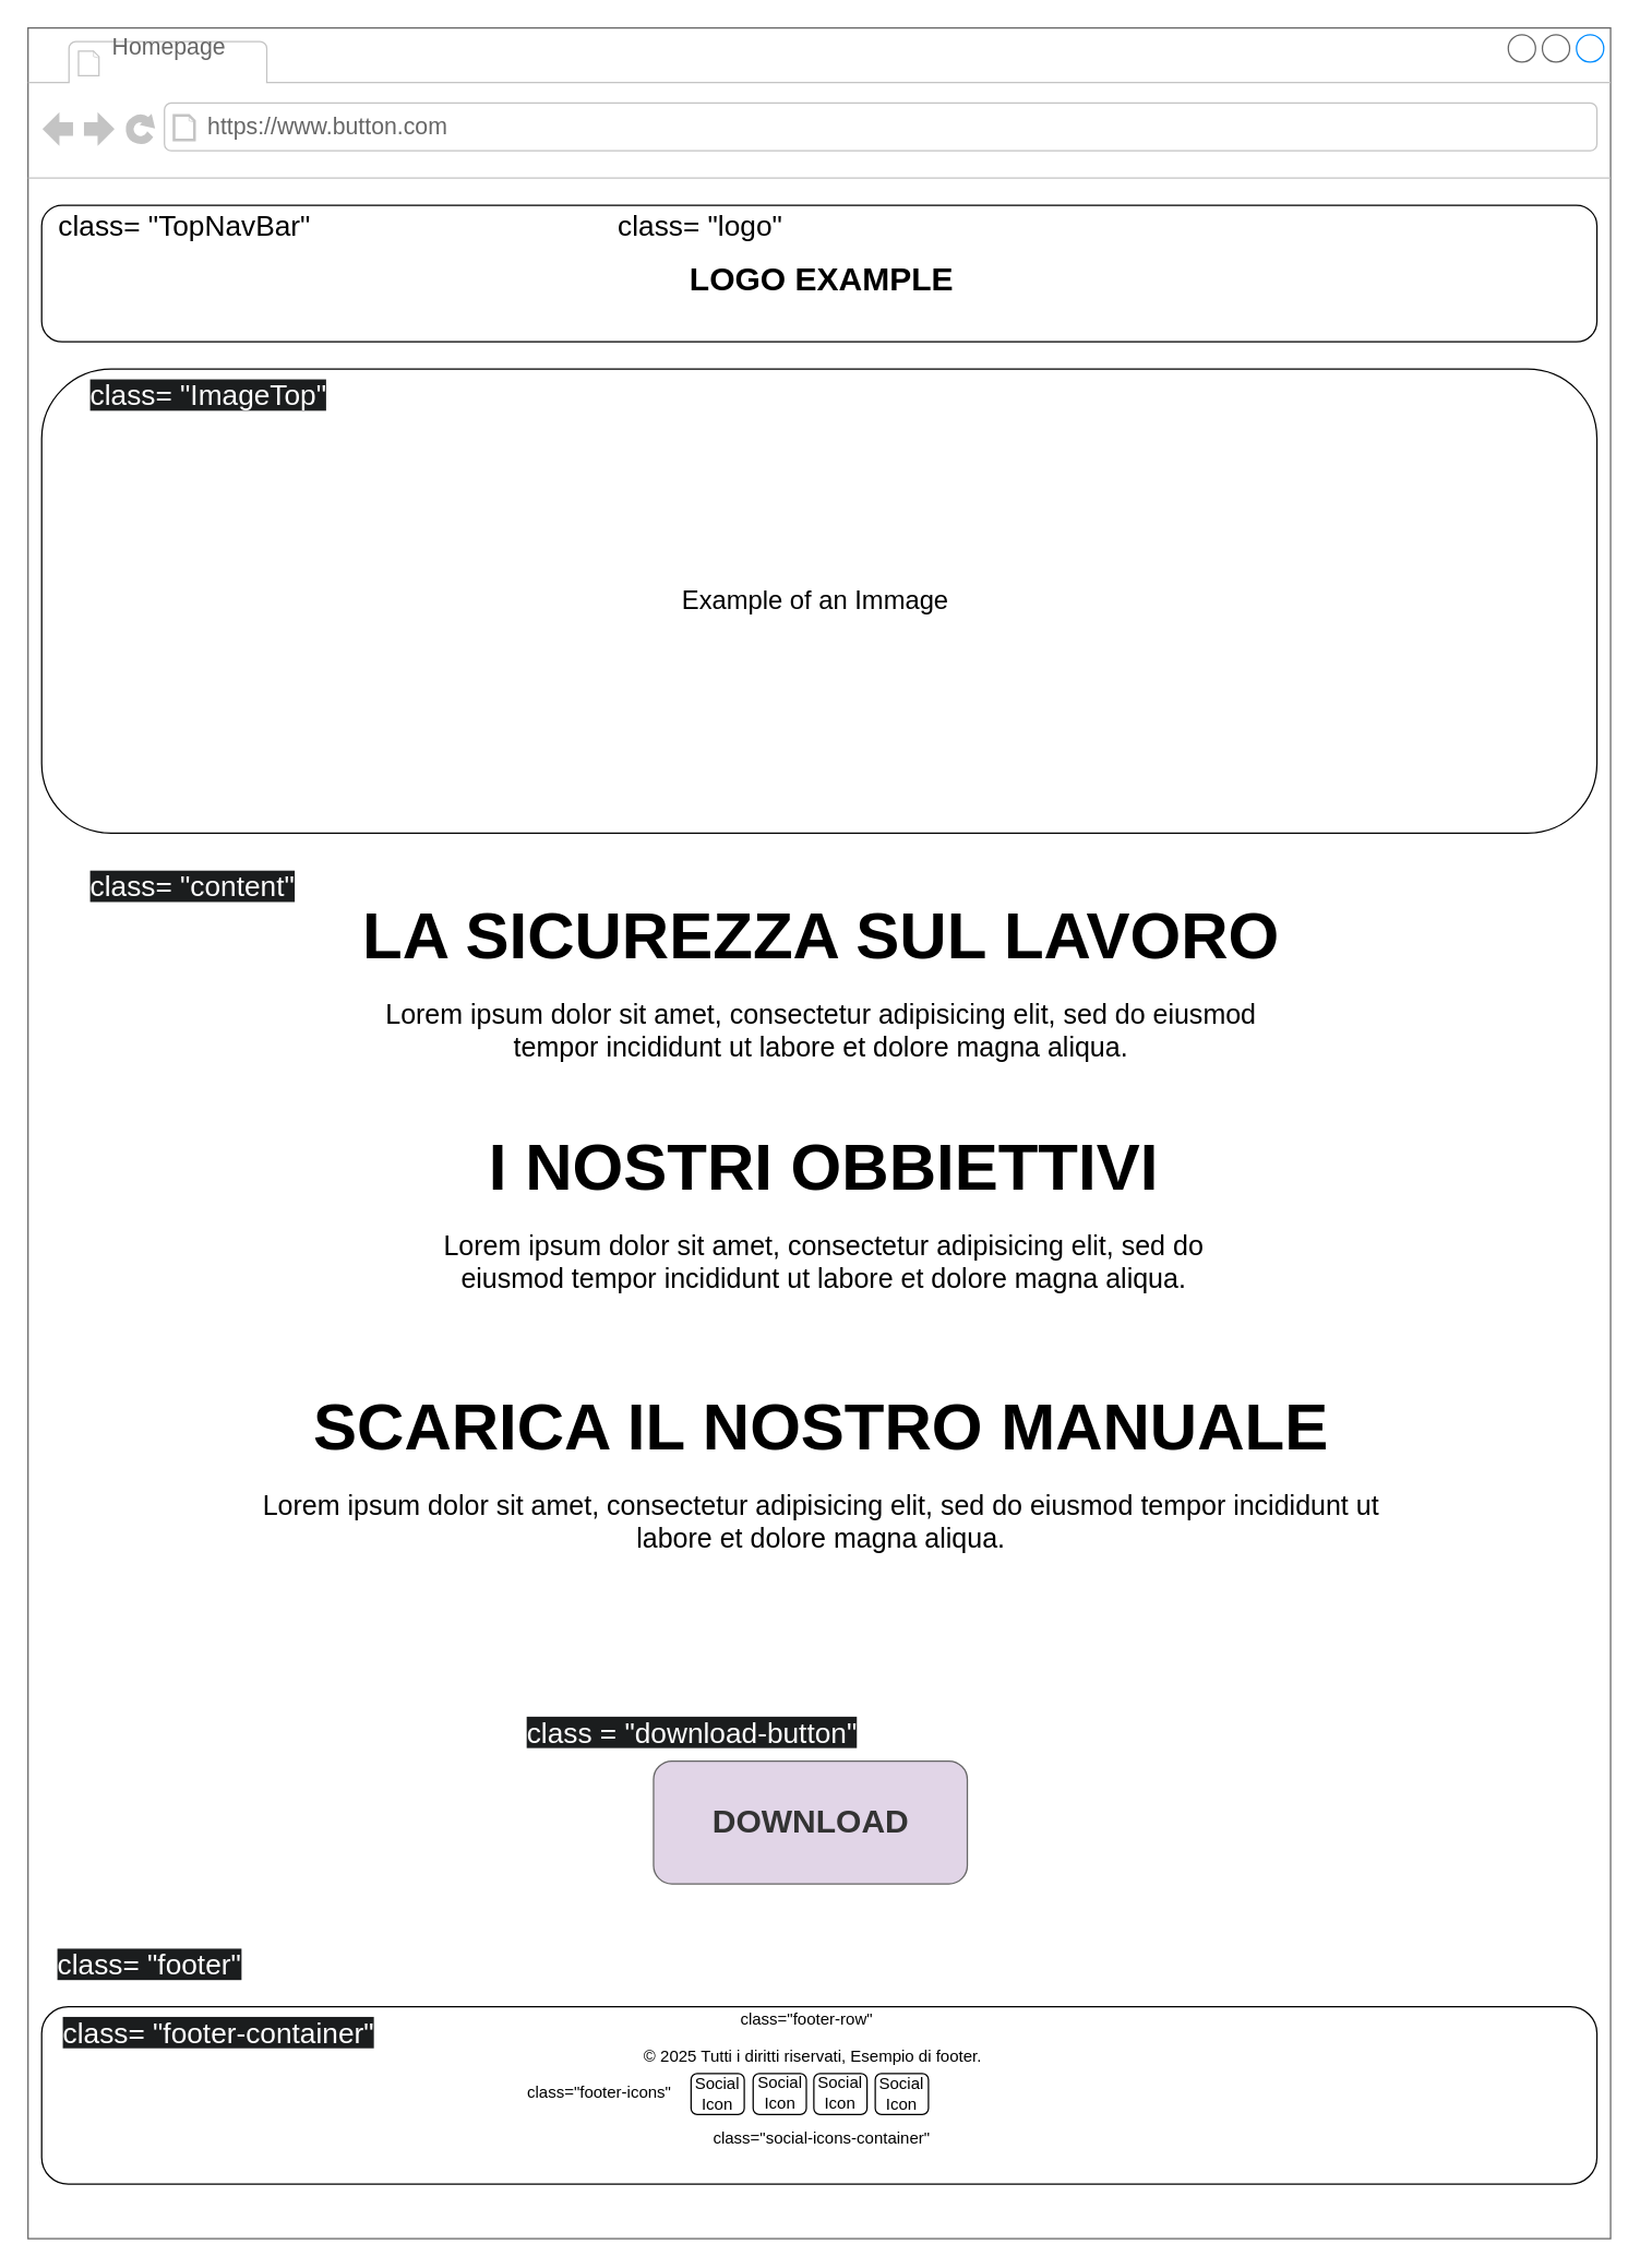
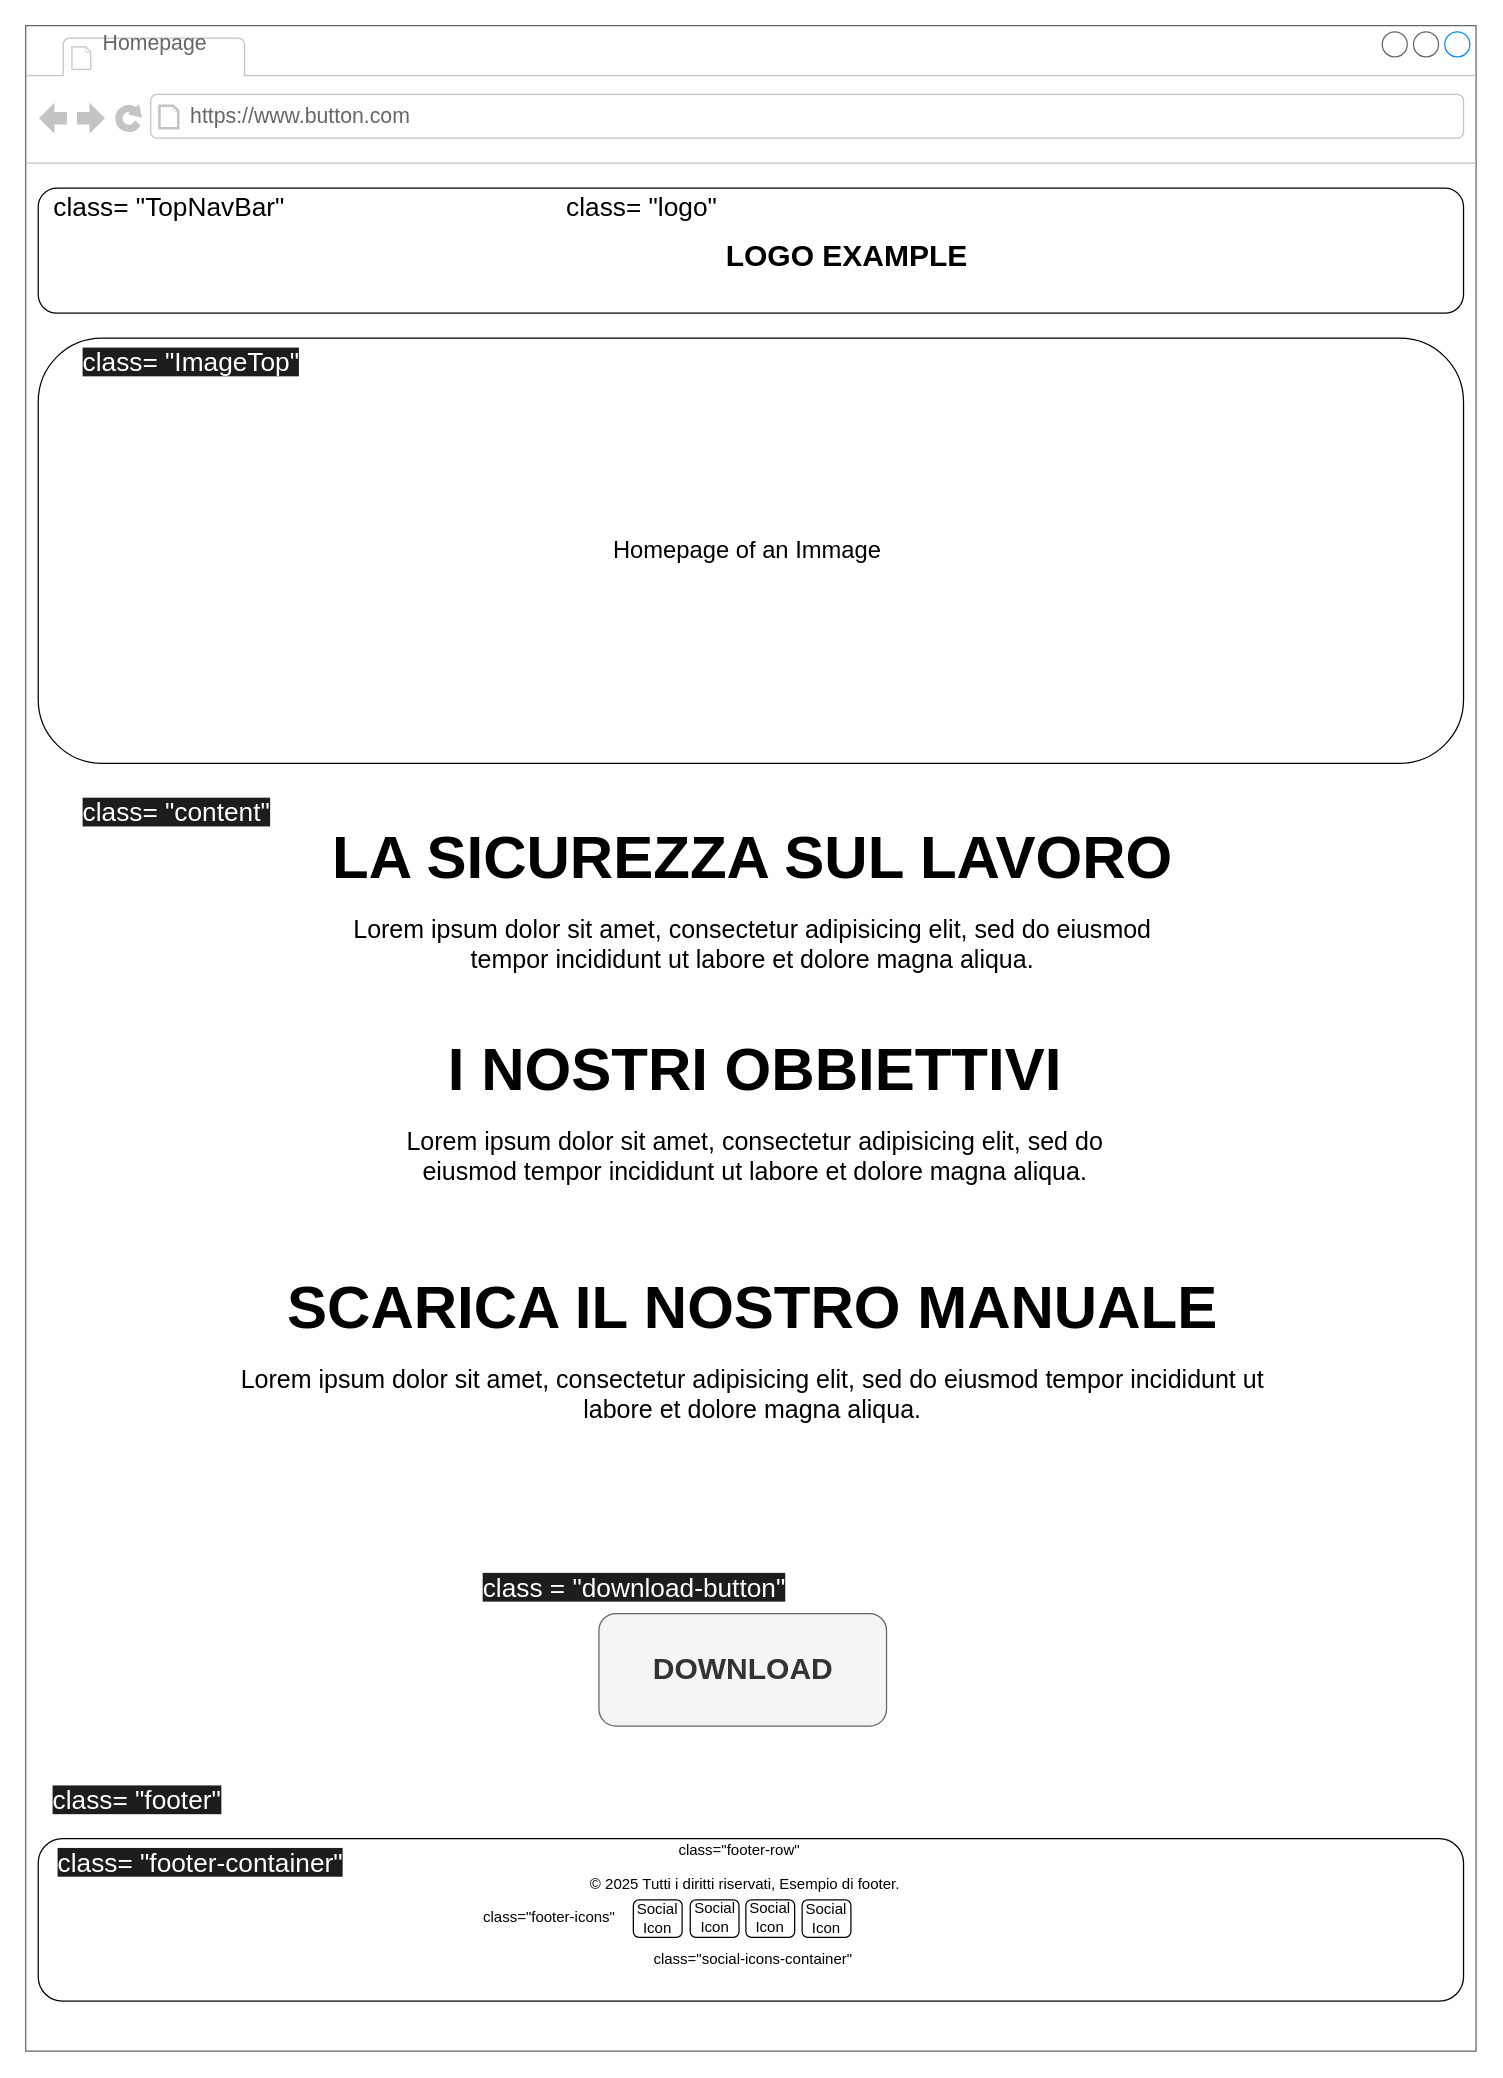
  <mxCell id="0" />
  <mxCell id="1" parent="0" />
  <mxCell id="2" value="" style="strokeWidth=1;shadow=0;dashed=0;align=center;html=1;shape=mxgraph.mockup.containers.browserWindow;rSize=0;strokeColor=#666666;strokeColor2=#008cff;strokeColor3=#c4c4c4;mainText=,;recursiveResize=0;fillColor=default;" parent="1" vertex="1"><mxGeometry x="20" width="1160" height="1620" as="geometry" y="20" /></mxCell>
  <mxCell id="3" value="Homepage" style="strokeWidth=1;shadow=0;dashed=0;align=center;html=1;shape=mxgraph.mockup.containers.anchor;fontSize=17;fontColor=#666666;align=left;whiteSpace=wrap;" parent="2" vertex="1"><mxGeometry x="60" y="2" width="110" height="26" as="geometry" /></mxCell>
  <mxCell id="4" value="https://www.button.com" style="strokeWidth=1;shadow=0;dashed=0;align=center;html=1;shape=mxgraph.mockup.containers.anchor;rSize=0;fontSize=17;fontColor=#666666;align=left;" parent="2" vertex="1"><mxGeometry x="130" y="60" width="250" height="26" as="geometry" /></mxCell>
  <mxCell id="5" value="" style="rounded=1;whiteSpace=wrap;html=1;" parent="2" vertex="1"><mxGeometry x="10" y="130" width="1140" height="100" as="geometry" /></mxCell>
- <mxCell id="6" value="&lt;font face=&quot;Helvetica&quot; style=&quot;font-size: 24px;&quot;&gt;&lt;b style=&quot;&quot;&gt;LOGO EXAMPLE&lt;/b&gt;&lt;/font&gt;" style="text;html=1;align=center;verticalAlign=middle;whiteSpace=wrap;rounded=0;strokeWidth=2;" parent="2" vertex="1"><mxGeometry x="461.5" y="170" width="240" height="30" as="geometry" /></mxCell>
- <mxCell id="7" value="&lt;span style=&quot;font-size: 24px;&quot;&gt;&lt;b&gt;DOWNLOAD&lt;/b&gt;&lt;/span&gt;" style="rounded=1;fillColor=#e1d5e7;strokeColor=#666666;html=1;whiteSpace=wrap;fontColor=#333333;align=center;verticalAlign=middle;fontStyle=0;fontSize=12;sketch=0;" parent="2" vertex="1"><mxGeometry x="458.5" y="1270" width="230" height="90" as="geometry" /></mxCell>
+ <mxCell id="6" value="&lt;font face=&quot;Helvetica&quot; style=&quot;font-size: 24px;&quot;&gt;&lt;b style=&quot;&quot;&gt;LOGO EXAMPLE&lt;/b&gt;&lt;/font&gt;" style="text;html=1;align=center;verticalAlign=middle;whiteSpace=wrap;rounded=0;strokeWidth=2;" parent="2" vertex="1"><mxGeometry x="536.5" y="170" width="240" height="30" as="geometry" /></mxCell>
+ <mxCell id="7" value="&lt;span style=&quot;font-size: 24px;&quot;&gt;&lt;b&gt;DOWNLOAD&lt;/b&gt;&lt;/span&gt;" style="rounded=1;fillColor=#f5f5f5;strokeColor=#666666;html=1;whiteSpace=wrap;fontColor=#333333;align=center;verticalAlign=middle;fontStyle=0;fontSize=12;sketch=0;" parent="2" vertex="1"><mxGeometry x="458.5" y="1270" width="230" height="90" as="geometry" /></mxCell>
  <mxCell id="8" value="&lt;h1 style=&quot;text-align: center; margin-top: 0px;&quot;&gt;&lt;font style=&quot;font-size: 48px;&quot;&gt;I NOSTRI OBBIETTIVI&lt;/font&gt;&lt;/h1&gt;&lt;p style=&quot;text-align: center;&quot;&gt;&lt;font style=&quot;font-size: 20px;&quot;&gt;Lorem ipsum dolor sit amet, consectetur adipisicing elit, sed do eiusmod tempor incididunt ut labore et dolore magna aliqua.&lt;/font&gt;&lt;/p&gt;" style="text;html=1;whiteSpace=wrap;overflow=hidden;rounded=0;" parent="2" vertex="1"><mxGeometry x="280" y="800" width="605" height="190" as="geometry" /></mxCell>
  <mxCell id="9" value="&lt;h1 style=&quot;text-align: center; margin-top: 0px;&quot;&gt;&lt;font style=&quot;font-size: 48px;&quot;&gt;LA SICUREZZA SUL LAVORO&lt;/font&gt;&lt;/h1&gt;&lt;p style=&quot;text-align: center;&quot;&gt;&lt;font style=&quot;font-size: 20px;&quot;&gt;Lorem ipsum dolor sit amet, consectetur adipisicing elit, sed do eiusmod tempor incididunt ut labore et dolore magna aliqua.&lt;/font&gt;&lt;/p&gt;" style="text;html=1;whiteSpace=wrap;overflow=hidden;rounded=0;" parent="2" vertex="1"><mxGeometry x="228.75" y="630" width="702.5" height="190" as="geometry" /></mxCell>
- <mxCell id="10" value="&lt;font style=&quot;font-size: 19px;&quot;&gt;Example of an Immage&amp;nbsp;&lt;/font&gt;" style="rounded=1;whiteSpace=wrap;html=1;align=center;" parent="2" vertex="1"><mxGeometry x="10" y="250" width="1140" height="340" as="geometry" /></mxCell>
+ <mxCell id="10" value="&lt;font style=&quot;font-size: 19px;&quot;&gt;Homepage of an Immage&amp;nbsp;&lt;/font&gt;" style="rounded=1;whiteSpace=wrap;html=1;align=center;" parent="2" vertex="1"><mxGeometry x="10" y="250" width="1140" height="340" as="geometry" /></mxCell>
  <mxCell id="11" value="&lt;h1 style=&quot;text-align: center; margin-top: 0px;&quot;&gt;&lt;span style=&quot;font-size: 48px;&quot;&gt;SCARICA IL NOSTRO MANUALE&lt;/span&gt;&lt;/h1&gt;&lt;p style=&quot;text-align: center;&quot;&gt;&lt;font style=&quot;font-size: 20px;&quot;&gt;Lorem ipsum dolor sit amet, consectetur adipisicing elit, sed do eiusmod tempor incididunt ut labore et dolore magna aliqua.&lt;/font&gt;&lt;/p&gt;" style="text;html=1;whiteSpace=wrap;overflow=hidden;rounded=0;" parent="2" vertex="1"><mxGeometry x="153.75" y="990" width="852.5" height="190" as="geometry" /></mxCell>
  <mxCell id="12" value="" style="rounded=1;whiteSpace=wrap;html=1;" parent="2" vertex="1"><mxGeometry x="10" y="1450" width="1140" height="130" as="geometry" /></mxCell>
  <mxCell id="13" value="© 2025 Tutti i diritti riservati, Esempio di footer." style="text;html=1;align=center;verticalAlign=middle;whiteSpace=wrap;rounded=0;" parent="2" vertex="1"><mxGeometry x="411" y="1472" width="329" height="30" as="geometry" /></mxCell>
  <mxCell id="14" value="Social Icon" style="text;html=1;align=center;verticalAlign=middle;whiteSpace=wrap;rounded=0;" parent="2" vertex="1"><mxGeometry x="491" y="1504" width="29" height="20" as="geometry" /></mxCell>
  <mxCell id="15" value="Social Icon" style="text;html=1;align=center;verticalAlign=middle;whiteSpace=wrap;rounded=0;" parent="2" vertex="1"><mxGeometry x="536.5" y="1503" width="29" height="20" as="geometry" /></mxCell>
  <mxCell id="16" value="Social Icon" style="text;html=1;align=center;verticalAlign=middle;whiteSpace=wrap;rounded=0;" parent="2" vertex="1"><mxGeometry x="581" y="1503" width="29" height="20" as="geometry" /></mxCell>
  <mxCell id="17" value="Social Icon" style="text;html=1;align=center;verticalAlign=middle;whiteSpace=wrap;rounded=0;" parent="2" vertex="1"><mxGeometry x="626" y="1504" width="29" height="20" as="geometry" /></mxCell>
  <mxCell id="18" value="" style="rounded=1;whiteSpace=wrap;html=1;fillColor=none;" parent="2" vertex="1"><mxGeometry x="486" y="1499" width="39" height="30" as="geometry" /></mxCell>
  <mxCell id="19" value="" style="rounded=1;whiteSpace=wrap;html=1;fillColor=none;" parent="2" vertex="1"><mxGeometry x="531.5" y="1499" width="39" height="30" as="geometry" /></mxCell>
  <mxCell id="20" value="" style="rounded=1;whiteSpace=wrap;html=1;fillColor=none;" parent="2" vertex="1"><mxGeometry x="621" y="1499" width="39" height="30" as="geometry" /></mxCell>
  <mxCell id="21" value="" style="rounded=1;whiteSpace=wrap;html=1;fillColor=none;" parent="2" vertex="1"><mxGeometry x="576" y="1499" width="39" height="30" as="geometry" /></mxCell>
  <mxCell id="22" value="&lt;font style=&quot;font-size: 21px;&quot;&gt;class= &quot;TopNavBar&quot;&lt;/font&gt;" style="text;html=1;align=center;verticalAlign=middle;whiteSpace=wrap;rounded=0;" parent="2" vertex="1"><mxGeometry x="7" y="130" width="216" height="30" as="geometry" /></mxCell>
  <mxCell id="23" value="&lt;span style=&quot;font-size: 21px;&quot;&gt;class= &quot;logo&quot;&lt;/span&gt;" style="text;html=1;align=center;verticalAlign=middle;whiteSpace=wrap;rounded=0;" parent="2" vertex="1"><mxGeometry x="380" y="130" width="226" height="30" as="geometry" /></mxCell>
  <mxCell id="24" value="&lt;span style=&quot;color: rgb(255, 255, 255); font-family: Helvetica; font-size: 21px; font-style: normal; font-variant-ligatures: normal; font-variant-caps: normal; font-weight: 400; letter-spacing: normal; orphans: 2; text-align: center; text-indent: 0px; text-transform: none; widows: 2; word-spacing: 0px; -webkit-text-stroke-width: 0px; white-space: normal; background-color: rgb(27, 29, 30); text-decoration-thickness: initial; text-decoration-style: initial; text-decoration-color: initial; float: none; display: inline !important;&quot;&gt;class= &quot;ImageTop&quot;&lt;/span&gt;" style="text;whiteSpace=wrap;html=1;" parent="2" vertex="1"><mxGeometry x="44" y="250" width="216" height="50" as="geometry" /></mxCell>
  <mxCell id="25" value="&lt;span style=&quot;color: rgb(255, 255, 255); font-family: Helvetica; font-size: 21px; font-style: normal; font-variant-ligatures: normal; font-variant-caps: normal; font-weight: 400; letter-spacing: normal; orphans: 2; text-align: center; text-indent: 0px; text-transform: none; widows: 2; word-spacing: 0px; -webkit-text-stroke-width: 0px; white-space: normal; background-color: rgb(27, 29, 30); text-decoration-thickness: initial; text-decoration-style: initial; text-decoration-color: initial; float: none; display: inline !important;&quot;&gt;class= &quot;content&quot;&lt;/span&gt;" style="text;whiteSpace=wrap;html=1;" parent="2" vertex="1"><mxGeometry x="44" y="610" width="181.25" height="50" as="geometry" /></mxCell>
  <mxCell id="26" value="&lt;span style=&quot;color: rgb(255, 255, 255); font-family: Helvetica; font-size: 21px; font-style: normal; font-variant-ligatures: normal; font-variant-caps: normal; font-weight: 400; letter-spacing: normal; orphans: 2; text-align: center; text-indent: 0px; text-transform: none; widows: 2; word-spacing: 0px; -webkit-text-stroke-width: 0px; white-space: normal; background-color: rgb(27, 29, 30); text-decoration-thickness: initial; text-decoration-style: initial; text-decoration-color: initial; float: none; display: inline !important;&quot;&gt;class = &quot;download-button&quot;&lt;/span&gt;" style="text;whiteSpace=wrap;html=1;" parent="2" vertex="1"><mxGeometry x="364" y="1230" width="256" height="50" as="geometry" /></mxCell>
  <mxCell id="27" value="&lt;span style=&quot;color: rgb(255, 255, 255); font-family: Helvetica; font-size: 21px; font-style: normal; font-variant-ligatures: normal; font-variant-caps: normal; font-weight: 400; letter-spacing: normal; orphans: 2; text-align: center; text-indent: 0px; text-transform: none; widows: 2; word-spacing: 0px; -webkit-text-stroke-width: 0px; white-space: normal; background-color: rgb(27, 29, 30); text-decoration-thickness: initial; text-decoration-style: initial; text-decoration-color: initial; float: none; display: inline !important;&quot;&gt;class= &quot;footer&quot;&lt;/span&gt;" style="text;whiteSpace=wrap;html=1;" parent="2" vertex="1"><mxGeometry x="20" y="1400" width="156" height="50" as="geometry" /></mxCell>
  <mxCell id="28" value="class=&quot;social-icons-container&quot;" style="text;html=1;align=center;verticalAlign=middle;whiteSpace=wrap;rounded=0;" parent="2" vertex="1"><mxGeometry x="411.5" y="1532" width="340" height="30" as="geometry" /></mxCell>
  <mxCell id="29" value="&lt;span style=&quot;color: rgb(255, 255, 255); font-family: Helvetica; font-size: 21px; font-style: normal; font-variant-ligatures: normal; font-variant-caps: normal; font-weight: 400; letter-spacing: normal; orphans: 2; text-align: center; text-indent: 0px; text-transform: none; widows: 2; word-spacing: 0px; -webkit-text-stroke-width: 0px; white-space: normal; background-color: rgb(27, 29, 30); text-decoration-thickness: initial; text-decoration-style: initial; text-decoration-color: initial; float: none; display: inline !important;&quot;&gt;class= &quot;footer-container&quot;&lt;/span&gt;" style="text;whiteSpace=wrap;html=1;" parent="2" vertex="1"><mxGeometry x="24" y="1450" width="246" height="50" as="geometry" /></mxCell>
  <mxCell id="30" value="class=&quot;footer-row&quot;" style="text;html=1;align=center;verticalAlign=middle;whiteSpace=wrap;rounded=0;" parent="2" vertex="1"><mxGeometry x="411" y="1445" width="320" height="30" as="geometry" /></mxCell>
  <mxCell id="31" value="class=&quot;footer-icons&quot;" style="text;html=1;align=center;verticalAlign=middle;whiteSpace=wrap;rounded=0;" vertex="1" parent="2"><mxGeometry x="354" y="1498" width="130" height="30" as="geometry" /></mxCell>
